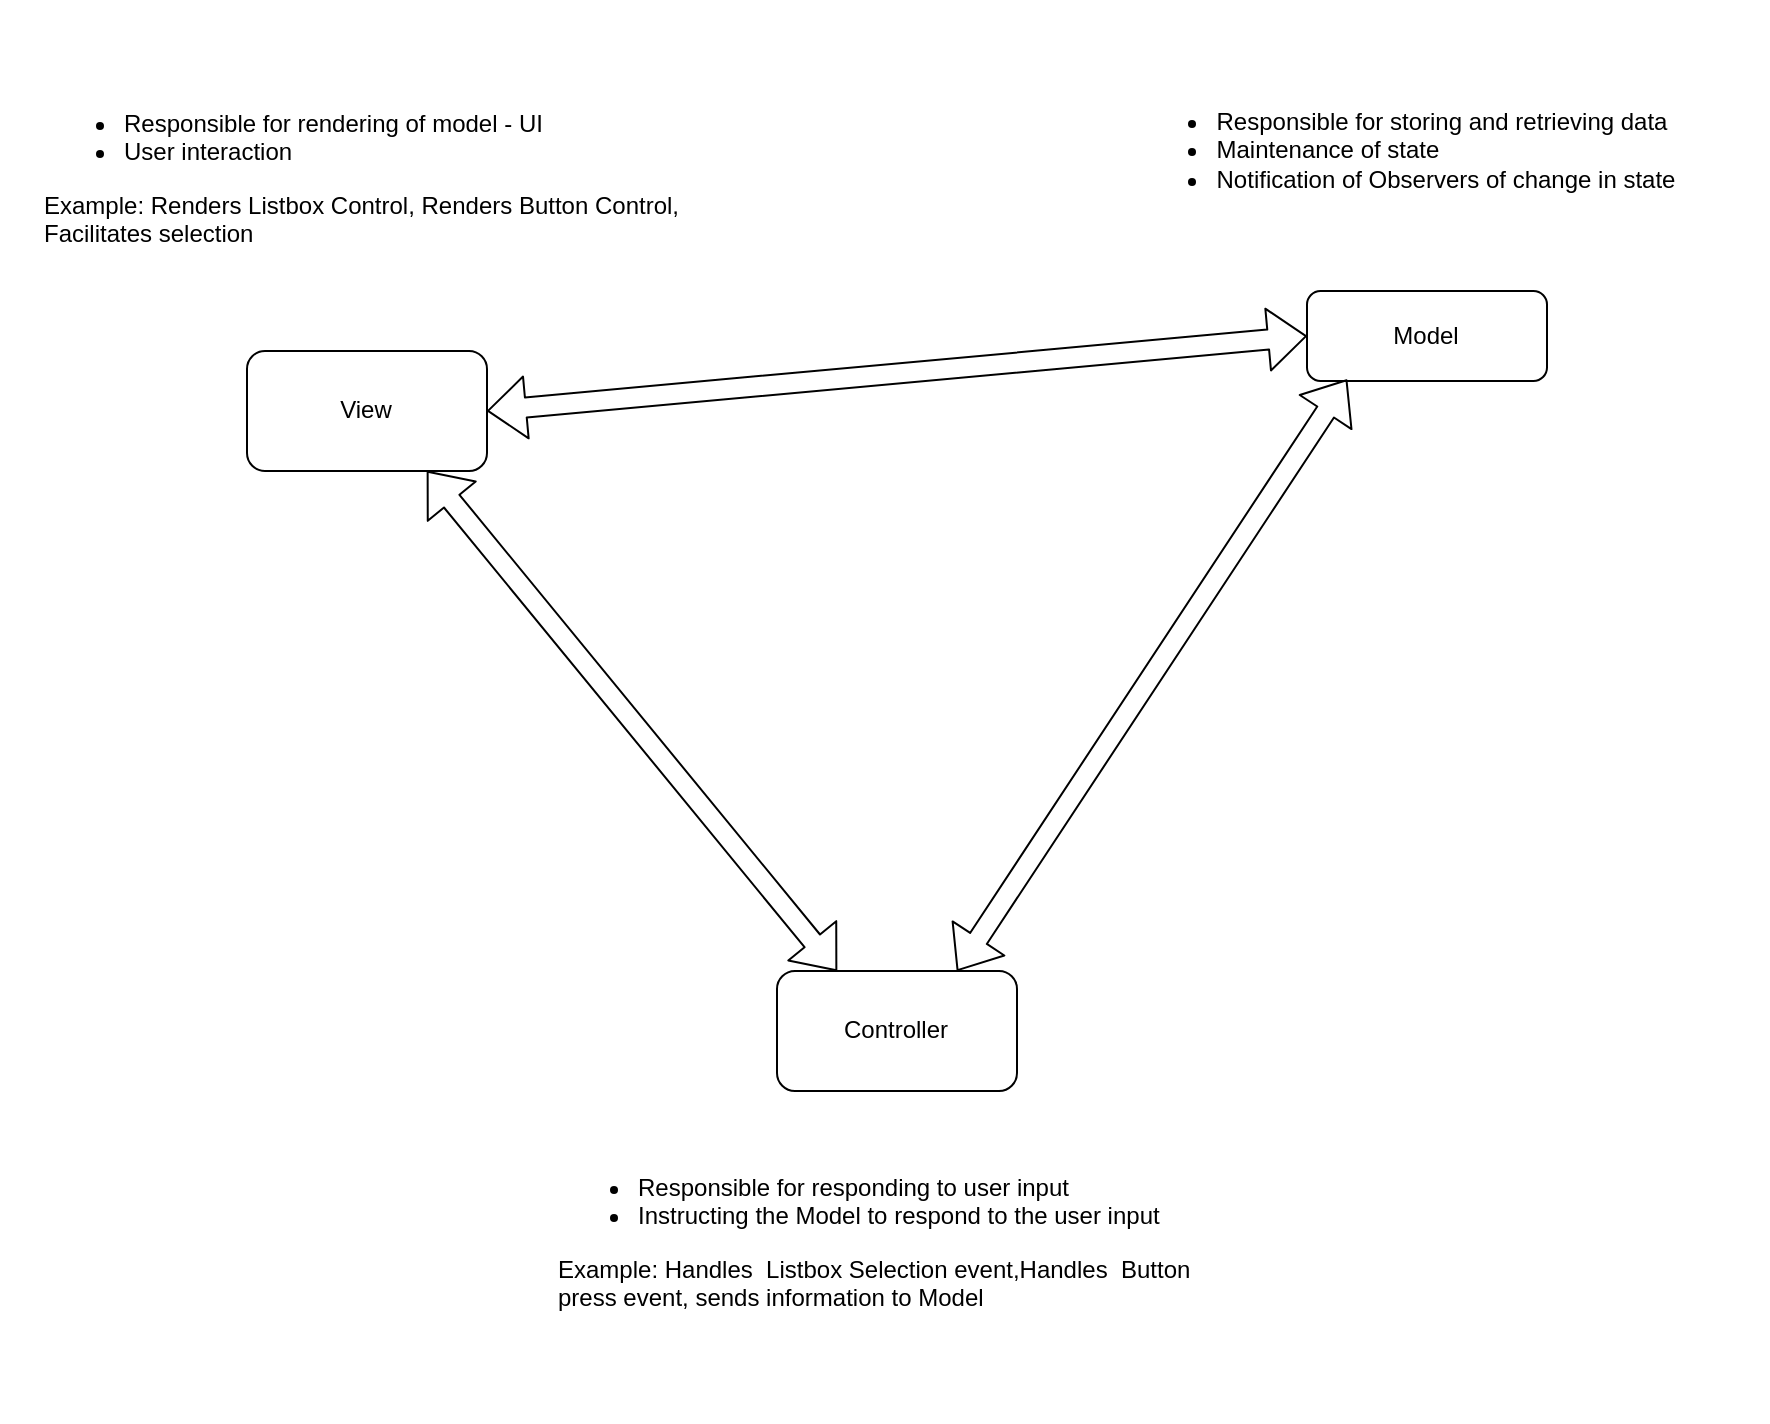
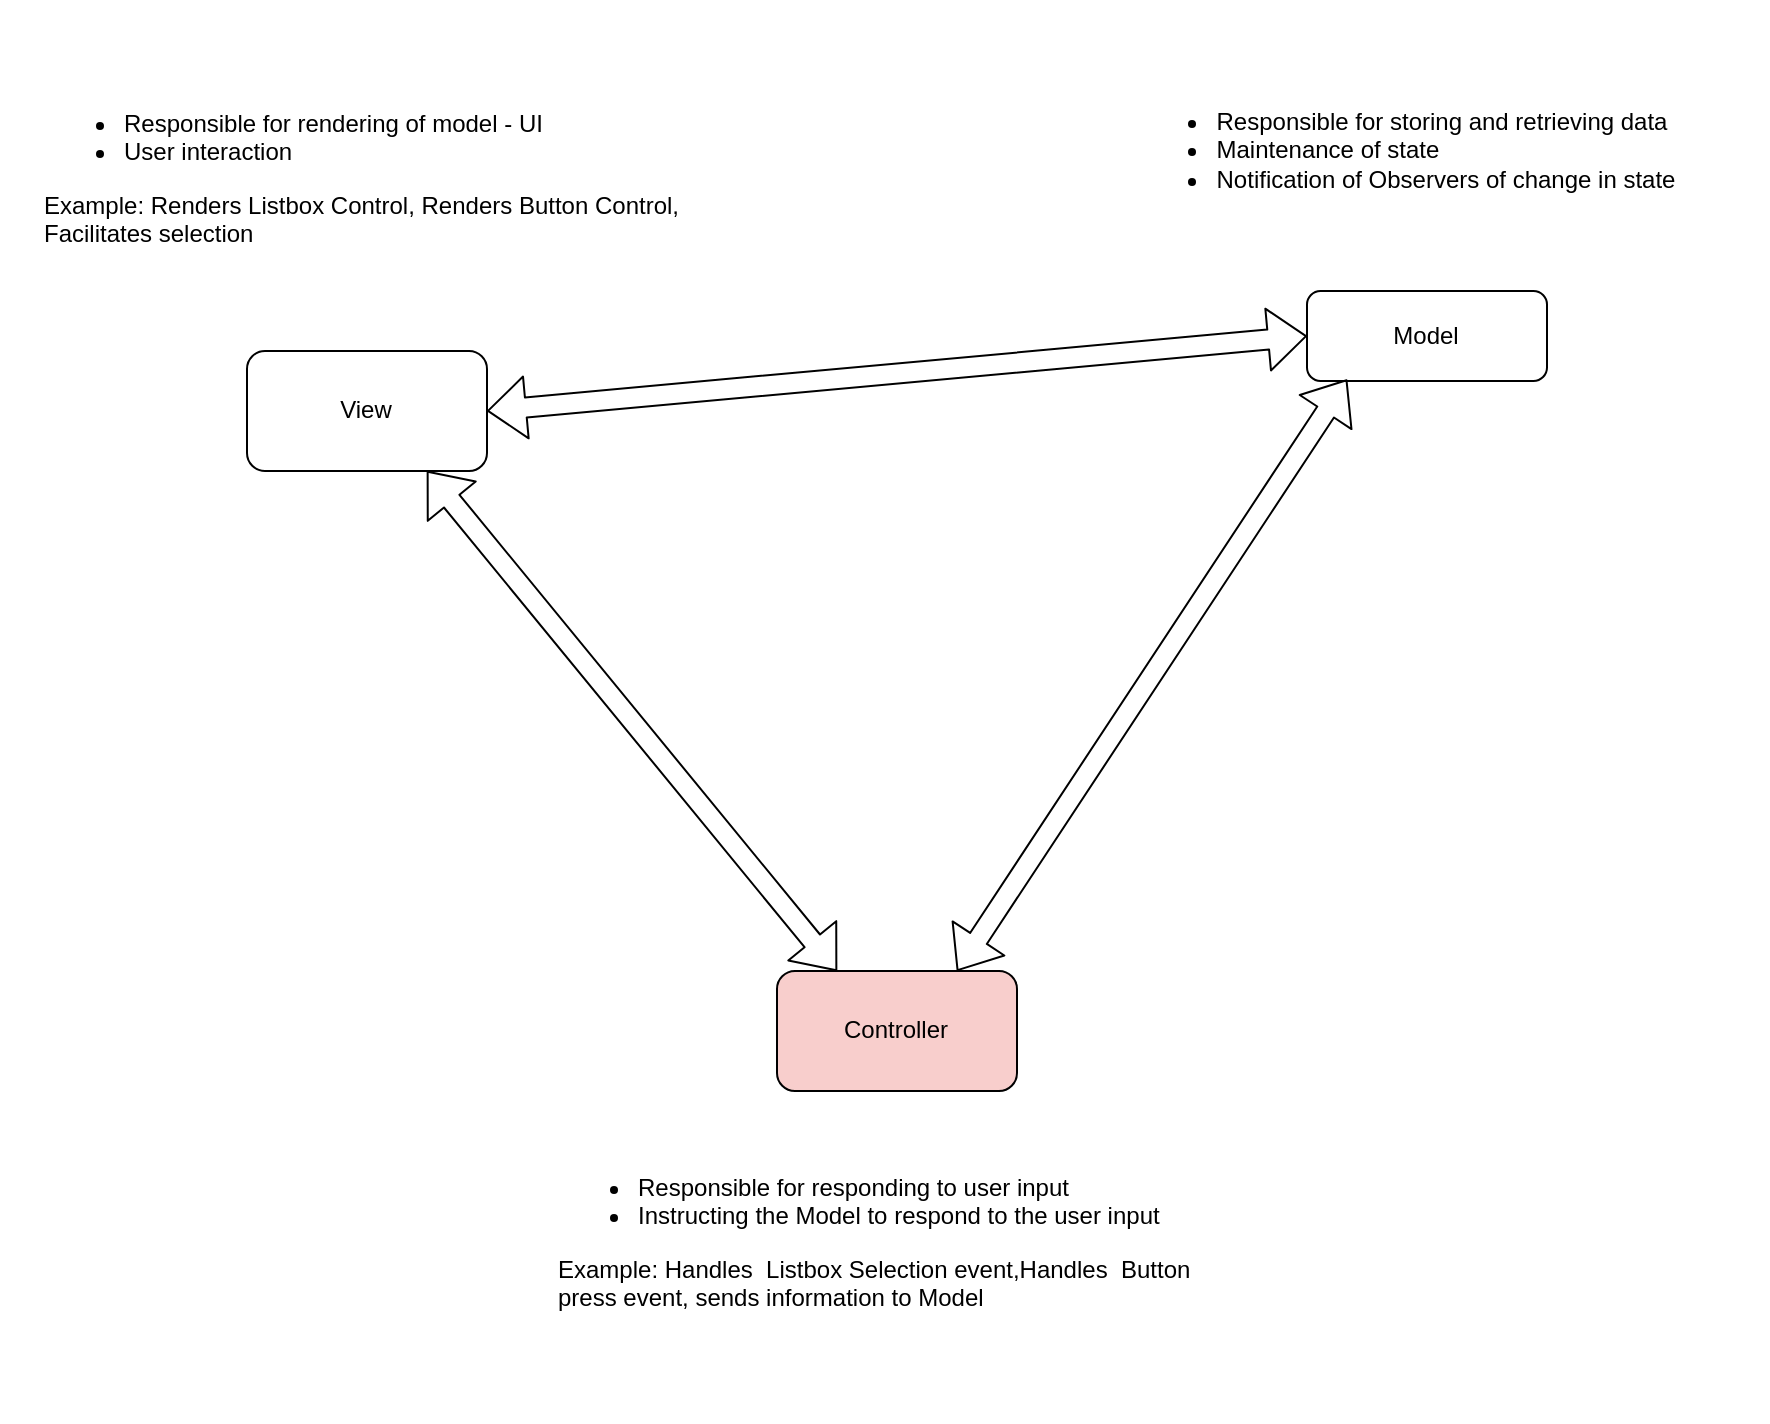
  <mxCell id="0" />
  <mxCell id="1" parent="0" />
  <mxCell id="2" value="Model" style="rounded=1;whiteSpace=wrap;html=1;" vertex="1" parent="1"><mxGeometry x="653" y="145" width="120" height="45" as="geometry" /></mxCell>
  <mxCell id="3" value="View" style="rounded=1;whiteSpace=wrap;html=1;" vertex="1" parent="1"><mxGeometry x="123" y="175" width="120" height="60" as="geometry" /></mxCell>
- <mxCell id="4" value="Controller" style="rounded=1;whiteSpace=wrap;html=1;" vertex="1" parent="1"><mxGeometry x="388" y="485" width="120" height="60" as="geometry" /></mxCell>
+ <mxCell id="4" value="Controller" style="rounded=1;whiteSpace=wrap;html=1;fillColor=#f8cecc;" vertex="1" parent="1"><mxGeometry x="388" y="485" width="120" height="60" as="geometry" /></mxCell>
  <mxCell id="5" value="" style="shape=flexArrow;endArrow=classic;startArrow=classic;html=1;entryX=0.75;entryY=1;entryDx=0;entryDy=0;exitX=0.25;exitY=0;exitDx=0;exitDy=0;" edge="1" parent="1" source="4" target="3"><mxGeometry width="50" height="50" relative="1" as="geometry"><mxPoint x="43" y="375" as="sourcePoint" /><mxPoint x="93" y="325" as="targetPoint" /></mxGeometry></mxCell>
  <mxCell id="6" value="" style="shape=flexArrow;endArrow=classic;startArrow=classic;html=1;entryX=0.167;entryY=0.983;entryDx=0;entryDy=0;exitX=0.75;exitY=0;exitDx=0;exitDy=0;entryPerimeter=0;" edge="1" parent="1" source="4" target="2"><mxGeometry width="50" height="50" relative="1" as="geometry"><mxPoint x="428" y="495" as="sourcePoint" /><mxPoint x="223" y="215" as="targetPoint" /></mxGeometry></mxCell>
  <mxCell id="7" value="" style="shape=flexArrow;endArrow=classic;startArrow=classic;html=1;entryX=1;entryY=0.5;entryDx=0;entryDy=0;exitX=0;exitY=0.5;exitDx=0;exitDy=0;" edge="1" parent="1" source="2" target="3"><mxGeometry width="50" height="50" relative="1" as="geometry"><mxPoint x="593" y="255" as="sourcePoint" /><mxPoint x="233" y="225" as="targetPoint" /></mxGeometry></mxCell>
  <mxCell id="8" value="&lt;div align=&quot;left&quot;&gt;&lt;ul&gt;&lt;li&gt;Responsible for storing and retrieving data&lt;/li&gt;&lt;li&gt;Maintenance of state&lt;/li&gt;&lt;li&gt;Notification of Observers of change in state&lt;/li&gt;&lt;/ul&gt;&lt;/div&gt;" style="text;html=1;strokeColor=none;fillColor=none;align=center;verticalAlign=middle;whiteSpace=wrap;rounded=0;" vertex="1" parent="1"><mxGeometry x="543" y="20" width="320" height="110" as="geometry" /></mxCell>
  <mxCell id="9" value="&lt;div align=&quot;left&quot;&gt;&lt;ul&gt;&lt;li&gt;Responsible for responding to user input&lt;/li&gt;&lt;li&gt;Instructing the Model to respond to the user input&lt;/li&gt;&lt;/ul&gt;&lt;div&gt;Example: Handles&amp;nbsp; Listbox Selection event,Handles&amp;nbsp; Button press event, sends information to Model &lt;/div&gt;&lt;/div&gt;" style="text;html=1;strokeColor=none;fillColor=none;align=center;verticalAlign=middle;whiteSpace=wrap;rounded=0;" vertex="1" parent="1"><mxGeometry x="278" y="540" width="340" height="150" as="geometry" /></mxCell>
  <mxCell id="10" value="&lt;div align=&quot;left&quot;&gt;&lt;ul&gt;&lt;li&gt;Responsible for rendering of model - UI&lt;/li&gt;&lt;li&gt;User interaction &lt;/li&gt;&lt;/ul&gt;Example: Renders Listbox Control, Renders Button Control, Facilitates selection&lt;/div&gt;" style="text;html=1;strokeColor=none;fillColor=none;align=center;verticalAlign=middle;whiteSpace=wrap;rounded=0;" vertex="1" parent="1"><mxGeometry x="20.5" y="20" width="325" height="125" as="geometry" /></mxCell>
